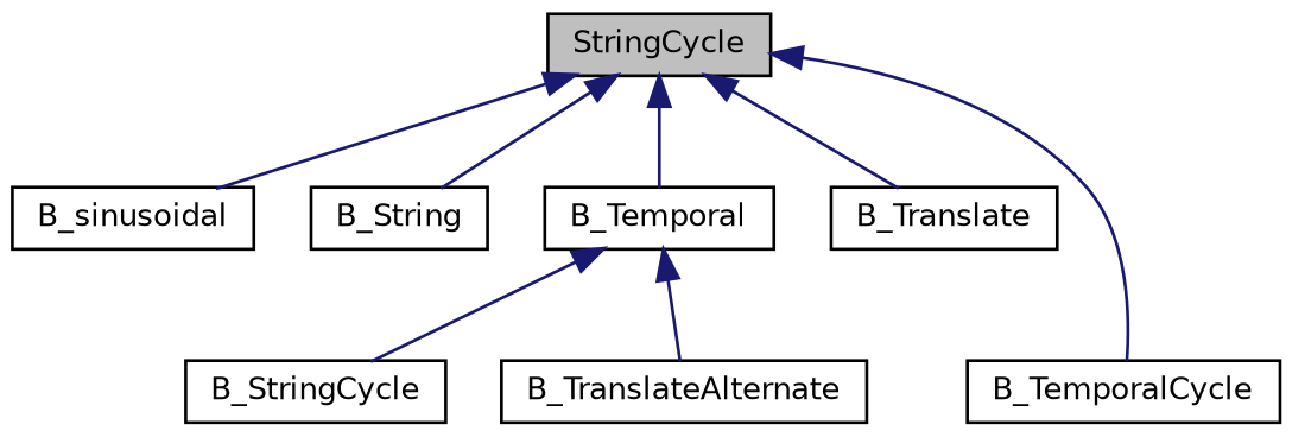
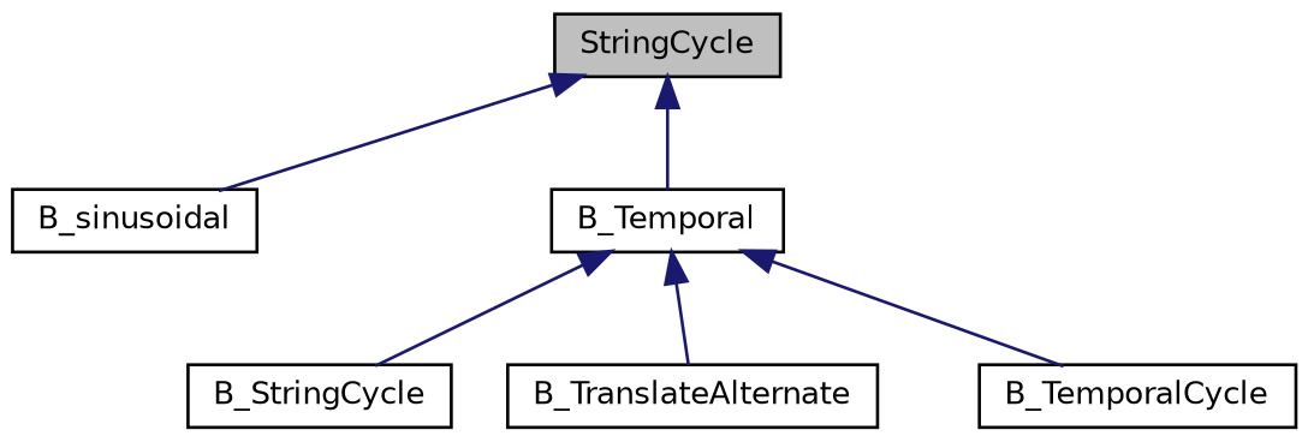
  digraph {
    node [color=black fillcolor=white fontname=Helvetica fontsize=10 shape=record style=filled]
    edge [color=midnightblue dir=back fontname=Helvetica fontsize=10 labelfontname=Helvetica labelfontsize=10 style=solid]
    n1 [fillcolor=grey75 fontcolor=black height=0.2 label=StringCycle width=0.4]
    n2 [height=0.2 label=B_sinusoidal width=0.4]
-   n3 [height=0.2 label=B_String width=0.4]
    n4 [height=0.2 label=B_Temporal width=0.4]
-   n5 [height=0.2 label=B_Translate width=0.4]
    n6 [height=0.2 label=B_StringCycle width=0.4]
    n7 [height=0.2 label=B_TemporalCycle width=0.4]
    n8 [height=0.2 label=B_TranslateAlternate width=0.4]
    n1 -> n2
-   n1 -> n3
    n1 -> n4
-   n1 -> n5
    n4 -> n6
-   n1 -> n7
+   n4 -> n7
    n4 -> n8
  }
